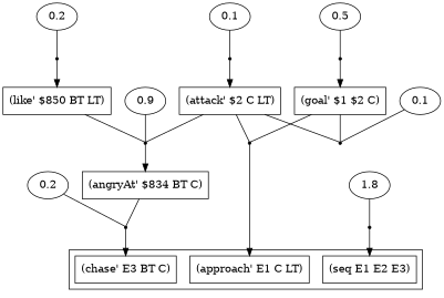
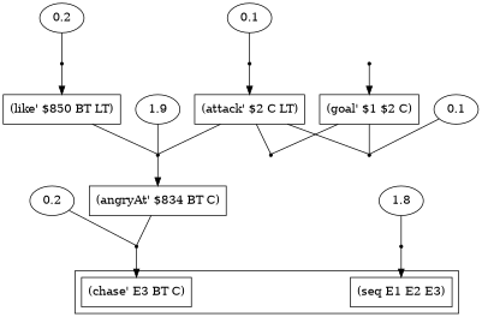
  digraph {
    fontname="DejaVu Serif"
    rankdir=TB
    node [fontname="DejaVu Serif" shape=point]
    edge [fontname="DejaVu Serif" arrowhead=none]
-   n1 [label="(approach' E1 C LT)" shape=box]
    n2 [label="(chase' E3 BT C)" shape=box]
    n3 [label="(seq E1 E2 E3)" shape=box]
    r0
-   n5 [label=0.5 shape=""]
    r1
    n7 [label="(goal' $1 $2 C)" shape=box]
    n8 [label=0.1 shape=""]
    r2
    n10 [label="(attack' $2 C LT)" shape=box]
    n11 [label=0.1 shape=""]
    r3
    n13 [label=0.2 shape=""]
    r4
-   n15 [label=0.9 shape=""]
+   n15 [label=1.9 shape=""]
    r5
    n17 [label="(angryAt' $834 BT C)" shape=box]
    n18 [label=0.2 shape=""]
    r6
    n20 [label="(like' $850 BT LT)" shape=box]
    n21 [label=1.8 shape=""]
    r7
    subgraph cluster_1 {
-     n1
      n2
      n3
    }
-   r0 -> n1 [arrowhead=""]
-   n5 -> r1
    r1 -> n7 [arrowhead=""]
    n7 -> r0
    n7 -> r3
    n8 -> r2
    r2 -> n10 [arrowhead=""]
    n10 -> r0
    n10 -> r3
    n10 -> r5
    n11 -> r3
    n13 -> r4
    r4 -> n2 [arrowhead=""]
    n15 -> r5
    r5 -> n17 [arrowhead=""]
    n17 -> r4
    n18 -> r6
    r6 -> n20 [arrowhead=""]
    n20 -> r5
    n21 -> r7
    r7 -> n3 [arrowhead=""]
  }
